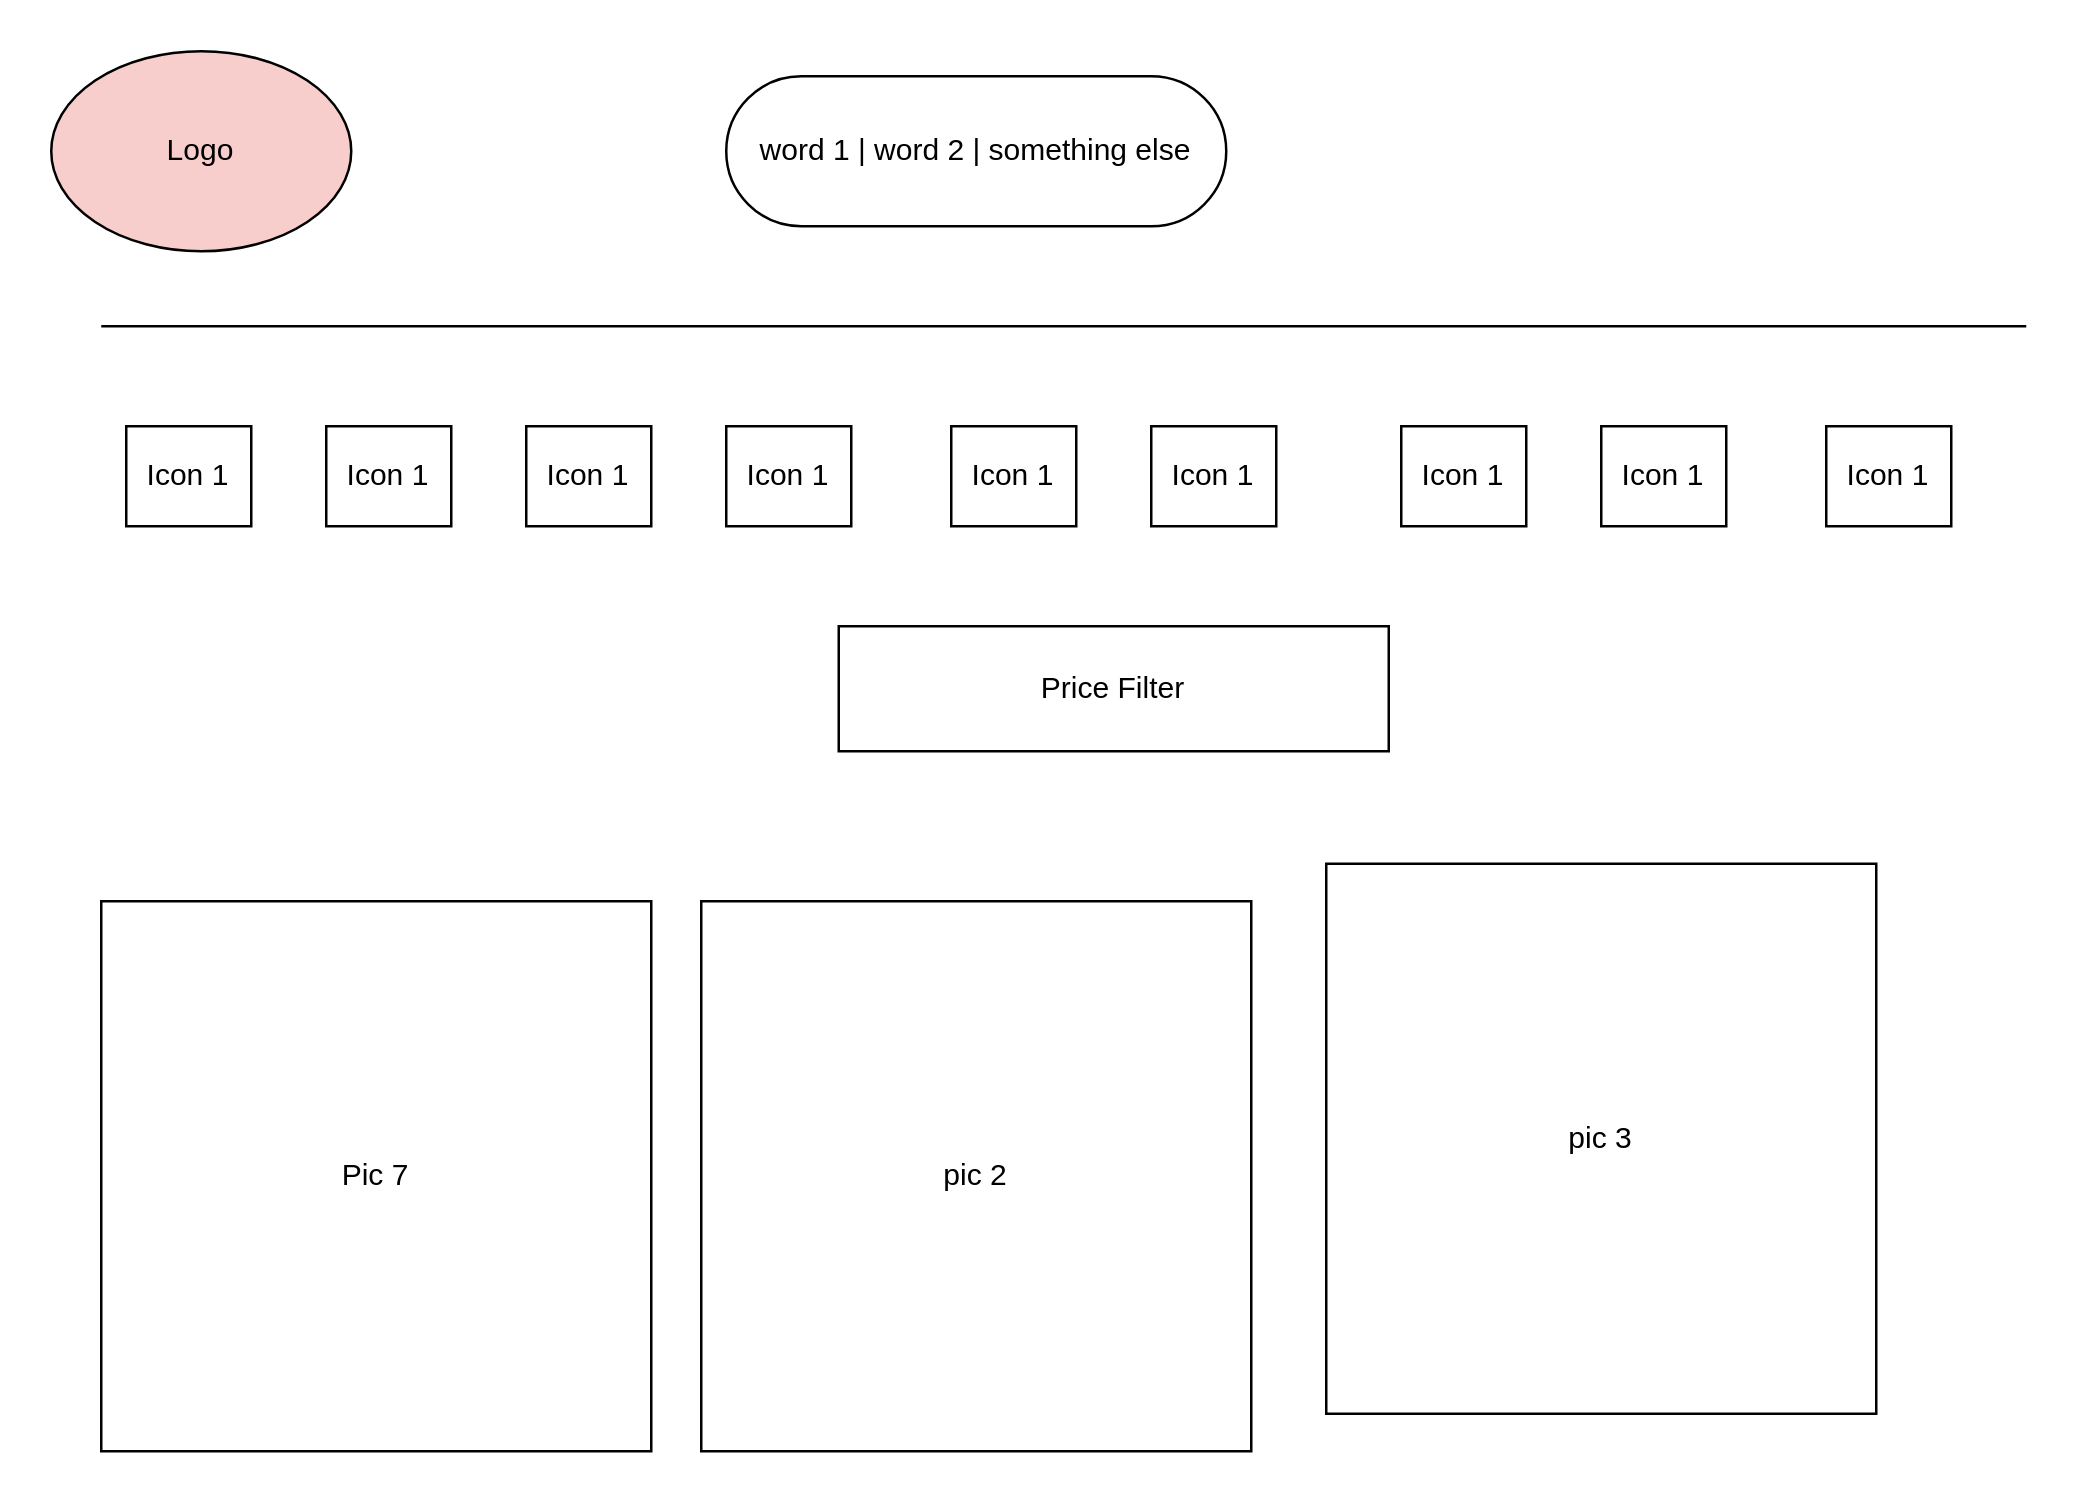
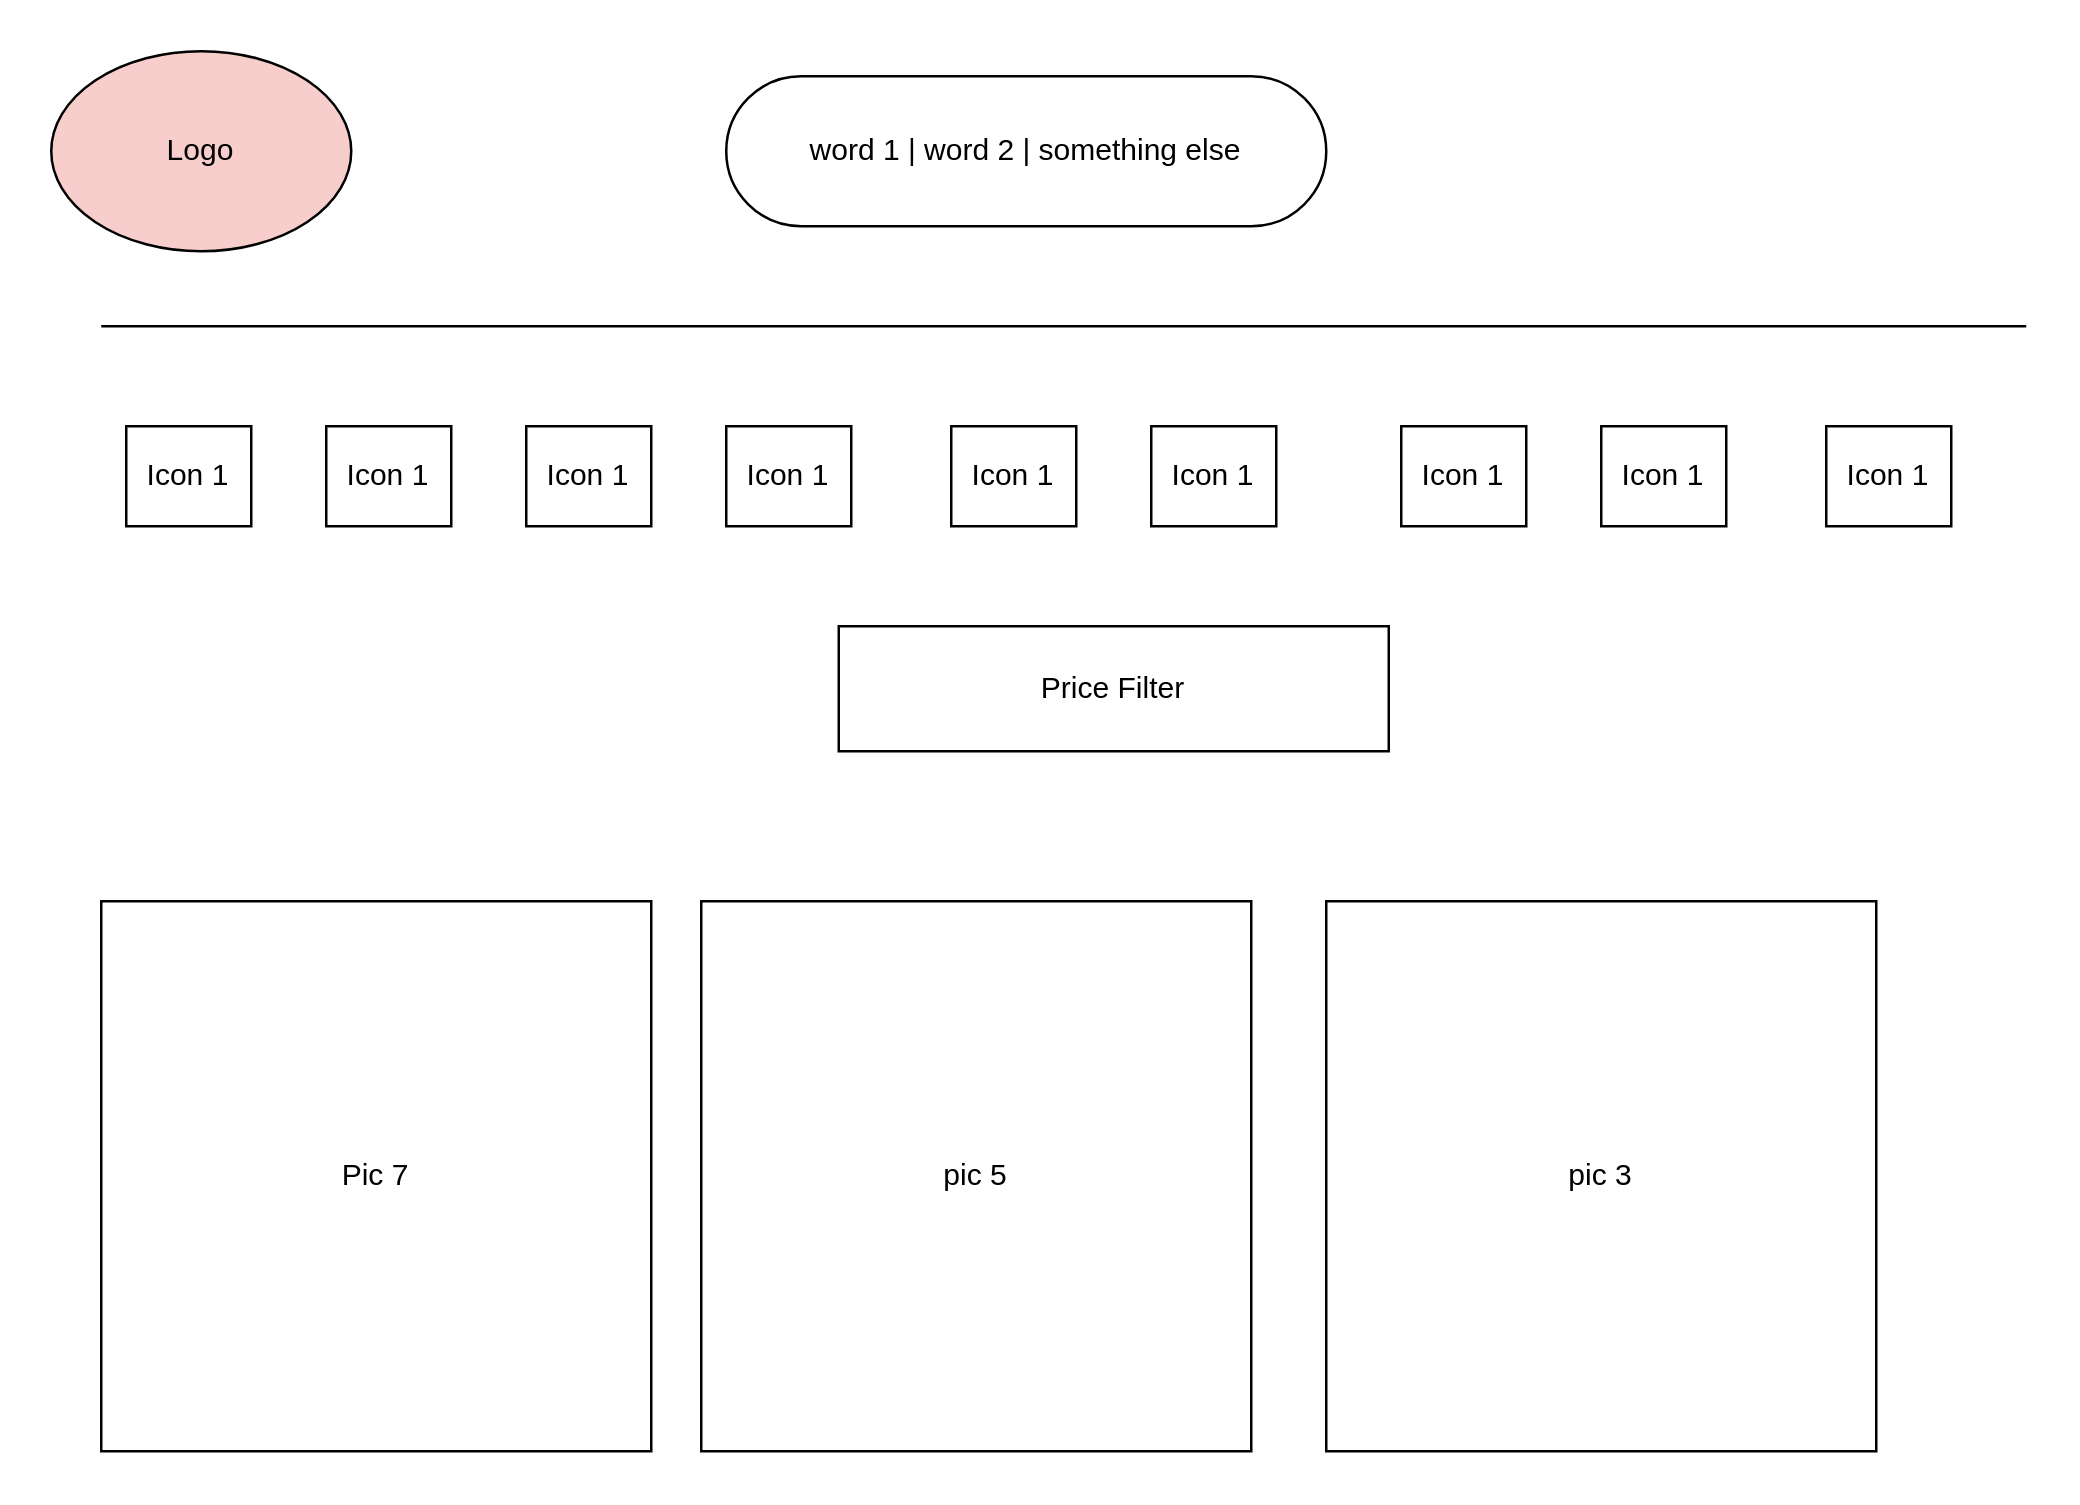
  <mxCell id="0" />
  <mxCell id="1" parent="0" />
- <mxCell id="2" value="word 1 | word 2 | something else" style="rounded=1;whiteSpace=wrap;html=1;arcSize=50;" vertex="1" parent="1"><mxGeometry x="290" y="30" width="200" height="60" as="geometry" /></mxCell>
+ <mxCell id="2" value="word 1 | word 2 | something else" style="rounded=1;whiteSpace=wrap;html=1;arcSize=50;" vertex="1" parent="1"><mxGeometry x="290" y="30" width="240" height="60" as="geometry" /></mxCell>
  <mxCell id="3" value="" style="endArrow=none;html=1;rounded=0;" edge="1" parent="1"><mxGeometry width="50" height="50" relative="1" as="geometry"><mxPoint x="40" y="130" as="sourcePoint" /><mxPoint x="810" y="130" as="targetPoint" /></mxGeometry></mxCell>
  <mxCell id="4" value="&lt;div&gt;Logo&lt;/div&gt;" style="ellipse;whiteSpace=wrap;html=1;fillColor=#f8cecc;" vertex="1" parent="1"><mxGeometry x="20" y="20" width="120" height="80" as="geometry" /></mxCell>
  <mxCell id="5" value="Icon 1" style="rounded=0;whiteSpace=wrap;html=1;" vertex="1" parent="1"><mxGeometry x="50" y="170" width="50" height="40" as="geometry" /></mxCell>
  <mxCell id="6" value="Icon 1" style="rounded=0;whiteSpace=wrap;html=1;" vertex="1" parent="1"><mxGeometry x="130" y="170" width="50" height="40" as="geometry" /></mxCell>
  <mxCell id="7" value="Icon 1" style="rounded=0;whiteSpace=wrap;html=1;" vertex="1" parent="1"><mxGeometry x="210" y="170" width="50" height="40" as="geometry" /></mxCell>
  <mxCell id="8" value="Icon 1" style="rounded=0;whiteSpace=wrap;html=1;" vertex="1" parent="1"><mxGeometry x="290" y="170" width="50" height="40" as="geometry" /></mxCell>
  <mxCell id="9" value="Icon 1" style="rounded=0;whiteSpace=wrap;html=1;" vertex="1" parent="1"><mxGeometry x="380" y="170" width="50" height="40" as="geometry" /></mxCell>
  <mxCell id="10" value="Icon 1" style="rounded=0;whiteSpace=wrap;html=1;" vertex="1" parent="1"><mxGeometry x="460" y="170" width="50" height="40" as="geometry" /></mxCell>
  <mxCell id="11" value="Icon 1" style="rounded=0;whiteSpace=wrap;html=1;" vertex="1" parent="1"><mxGeometry x="560" y="170" width="50" height="40" as="geometry" /></mxCell>
  <mxCell id="12" value="Icon 1" style="rounded=0;whiteSpace=wrap;html=1;" vertex="1" parent="1"><mxGeometry x="640" y="170" width="50" height="40" as="geometry" /></mxCell>
  <mxCell id="13" value="Icon 1" style="rounded=0;whiteSpace=wrap;html=1;" vertex="1" parent="1"><mxGeometry x="730" y="170" width="50" height="40" as="geometry" /></mxCell>
  <mxCell id="14" value="Price Filter" style="rounded=0;whiteSpace=wrap;html=1;" vertex="1" parent="1"><mxGeometry x="335" y="250" width="220" height="50" as="geometry" /></mxCell>
  <mxCell id="15" value="Pic 7" style="whiteSpace=wrap;html=1;aspect=fixed;" vertex="1" parent="1"><mxGeometry x="40" y="360" width="220" height="220" as="geometry" /></mxCell>
- <mxCell id="16" value="pic 2" style="whiteSpace=wrap;html=1;aspect=fixed;" vertex="1" parent="1"><mxGeometry x="280" y="360" width="220" height="220" as="geometry" /></mxCell>
- <mxCell id="17" value="pic 3" style="whiteSpace=wrap;html=1;aspect=fixed;" vertex="1" parent="1"><mxGeometry x="530" y="345" width="220" height="220" as="geometry" /></mxCell>
+ <mxCell id="16" value="pic 5" style="whiteSpace=wrap;html=1;aspect=fixed;" vertex="1" parent="1"><mxGeometry x="280" y="360" width="220" height="220" as="geometry" /></mxCell>
+ <mxCell id="17" value="pic 3" style="whiteSpace=wrap;html=1;aspect=fixed;" vertex="1" parent="1"><mxGeometry x="530" y="360" width="220" height="220" as="geometry" /></mxCell>
